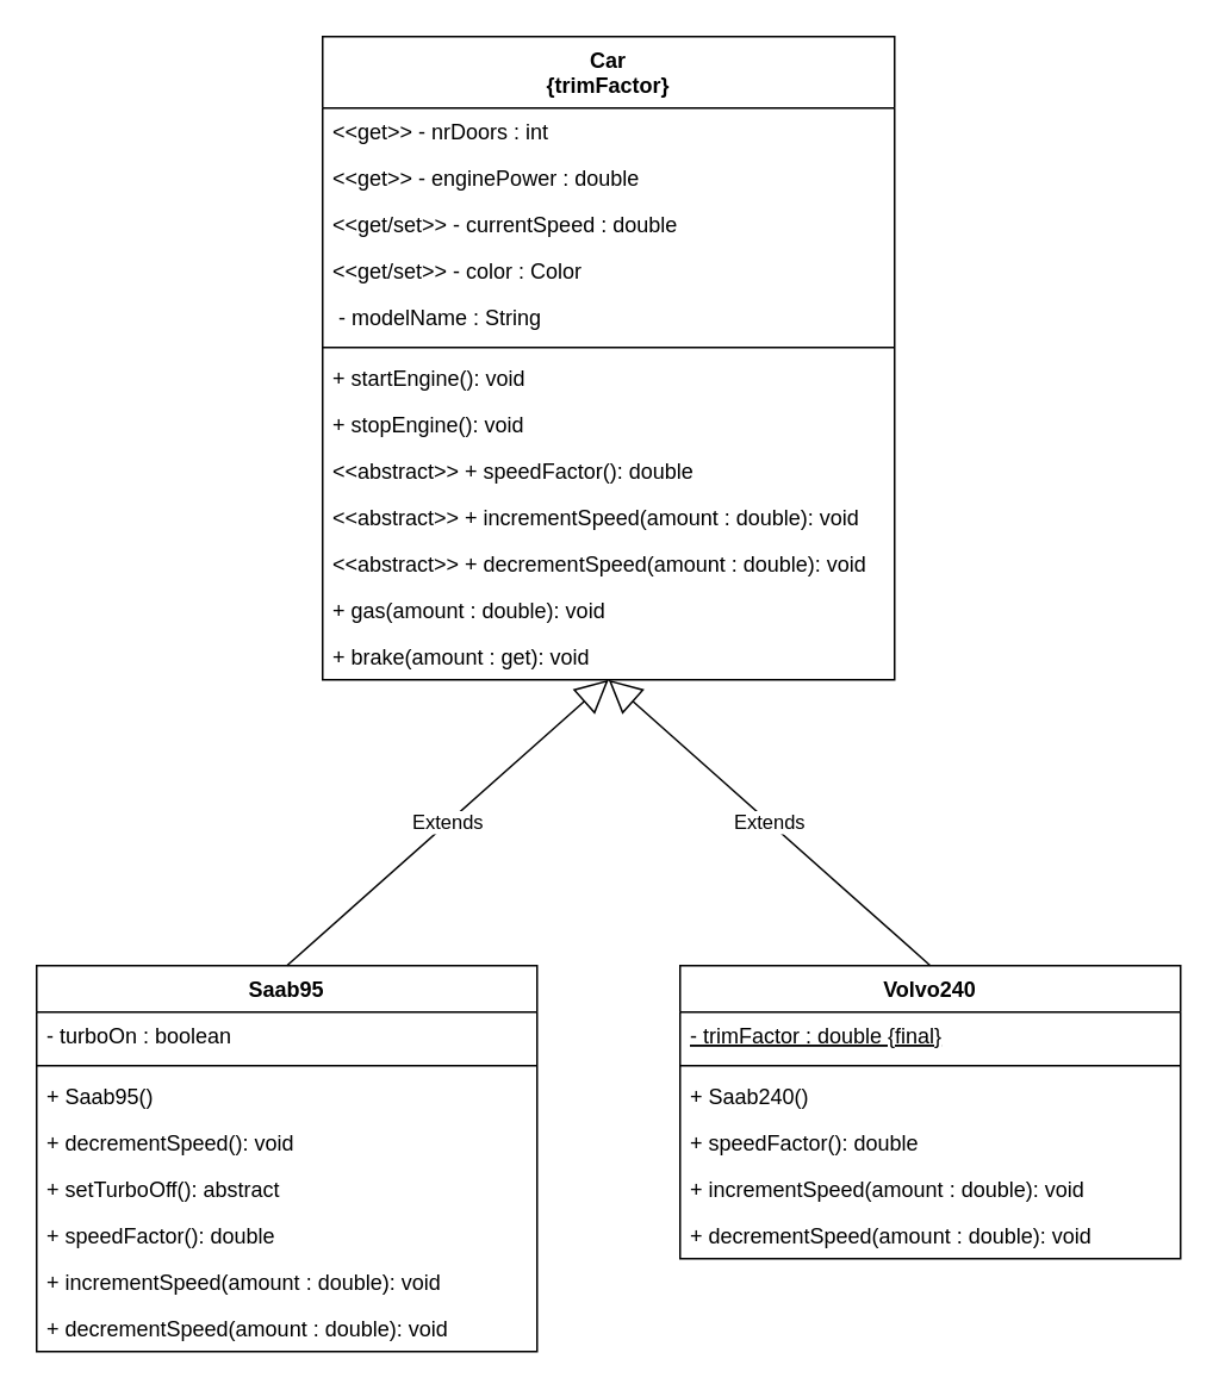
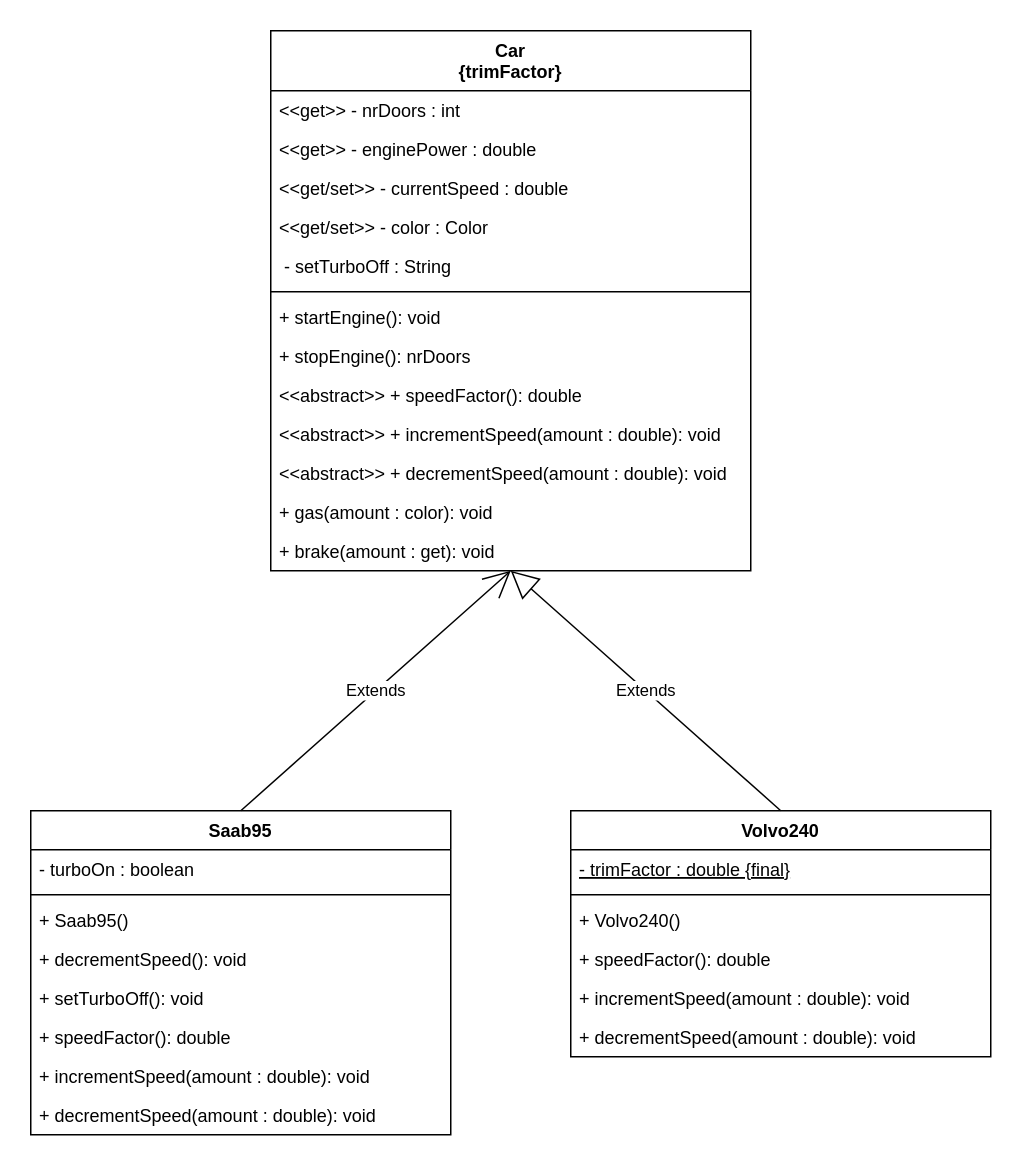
  <mxCell id="0" />
  <mxCell id="1" parent="0" />
  <mxCell id="2" value="Car&#10;{trimFactor}&#10;" style="swimlane;fontStyle=1;align=center;verticalAlign=top;childLayout=stackLayout;horizontal=1;startSize=40;horizontalStack=0;resizeParent=1;resizeParentMax=0;resizeLast=0;collapsible=1;marginBottom=0;" parent="1" vertex="1"><mxGeometry x="180" width="320" height="360" as="geometry" y="20" /></mxCell>
  <mxCell id="3" value="&lt;&lt;get&gt;&gt; - nrDoors : int" style="text;strokeColor=none;fillColor=none;align=left;verticalAlign=top;spacingLeft=4;spacingRight=4;overflow=hidden;rotatable=0;points=[[0,0.5],[1,0.5]];portConstraint=eastwest;" parent="2" vertex="1"><mxGeometry y="40" width="320" height="26" as="geometry" /></mxCell>
  <mxCell id="4" value="&lt;&lt;get&gt;&gt; - enginePower : double" style="text;strokeColor=none;fillColor=none;align=left;verticalAlign=top;spacingLeft=4;spacingRight=4;overflow=hidden;rotatable=0;points=[[0,0.5],[1,0.5]];portConstraint=eastwest;" parent="2" vertex="1"><mxGeometry y="66" width="320" height="26" as="geometry" /></mxCell>
  <mxCell id="5" value="&lt;&lt;get/set&gt;&gt; - currentSpeed : double" style="text;strokeColor=none;fillColor=none;align=left;verticalAlign=top;spacingLeft=4;spacingRight=4;overflow=hidden;rotatable=0;points=[[0,0.5],[1,0.5]];portConstraint=eastwest;" parent="2" vertex="1"><mxGeometry y="92" width="320" height="26" as="geometry" /></mxCell>
  <mxCell id="6" value="&lt;&lt;get/set&gt;&gt; - color : Color" style="text;strokeColor=none;fillColor=none;align=left;verticalAlign=top;spacingLeft=4;spacingRight=4;overflow=hidden;rotatable=0;points=[[0,0.5],[1,0.5]];portConstraint=eastwest;" parent="2" vertex="1"><mxGeometry y="118" width="320" height="26" as="geometry" /></mxCell>
- <mxCell id="7" value=" - modelName : String" style="text;strokeColor=none;fillColor=none;align=left;verticalAlign=top;spacingLeft=4;spacingRight=4;overflow=hidden;rotatable=0;points=[[0,0.5],[1,0.5]];portConstraint=eastwest;" parent="2" vertex="1"><mxGeometry y="144" width="320" height="26" as="geometry" /></mxCell>
+ <mxCell id="7" value=" - setTurboOff : String" style="text;strokeColor=none;fillColor=none;align=left;verticalAlign=top;spacingLeft=4;spacingRight=4;overflow=hidden;rotatable=0;points=[[0,0.5],[1,0.5]];portConstraint=eastwest;" parent="2" vertex="1"><mxGeometry y="144" width="320" height="26" as="geometry" /></mxCell>
  <mxCell id="8" value="" style="line;strokeWidth=1;fillColor=none;align=left;verticalAlign=middle;spacingTop=-1;spacingLeft=3;spacingRight=3;rotatable=0;labelPosition=right;points=[];portConstraint=eastwest;" parent="2" vertex="1"><mxGeometry y="170" width="320" height="8" as="geometry" /></mxCell>
  <mxCell id="9" value="+ startEngine(): void" style="text;strokeColor=none;fillColor=none;align=left;verticalAlign=top;spacingLeft=4;spacingRight=4;overflow=hidden;rotatable=0;points=[[0,0.5],[1,0.5]];portConstraint=eastwest;" parent="2" vertex="1"><mxGeometry y="178" width="320" height="26" as="geometry" /></mxCell>
- <mxCell id="10" value="+ stopEngine(): void" style="text;strokeColor=none;fillColor=none;align=left;verticalAlign=top;spacingLeft=4;spacingRight=4;overflow=hidden;rotatable=0;points=[[0,0.5],[1,0.5]];portConstraint=eastwest;" parent="2" vertex="1"><mxGeometry y="204" width="320" height="26" as="geometry" /></mxCell>
+ <mxCell id="10" value="+ stopEngine(): nrDoors" style="text;strokeColor=none;fillColor=none;align=left;verticalAlign=top;spacingLeft=4;spacingRight=4;overflow=hidden;rotatable=0;points=[[0,0.5],[1,0.5]];portConstraint=eastwest;" parent="2" vertex="1"><mxGeometry y="204" width="320" height="26" as="geometry" /></mxCell>
  <mxCell id="11" value="&lt;&lt;abstract&gt;&gt; + speedFactor(): double" style="text;strokeColor=none;fillColor=none;align=left;verticalAlign=top;spacingLeft=4;spacingRight=4;overflow=hidden;rotatable=0;points=[[0,0.5],[1,0.5]];portConstraint=eastwest;" parent="2" vertex="1"><mxGeometry y="230" width="320" height="26" as="geometry" /></mxCell>
  <mxCell id="12" value="&lt;&lt;abstract&gt;&gt; + incrementSpeed(amount : double): void" style="text;strokeColor=none;fillColor=none;align=left;verticalAlign=top;spacingLeft=4;spacingRight=4;overflow=hidden;rotatable=0;points=[[0,0.5],[1,0.5]];portConstraint=eastwest;" parent="2" vertex="1"><mxGeometry y="256" width="320" height="26" as="geometry" /></mxCell>
  <mxCell id="13" value="&lt;&lt;abstract&gt;&gt; + decrementSpeed(amount : double): void" style="text;strokeColor=none;fillColor=none;align=left;verticalAlign=top;spacingLeft=4;spacingRight=4;overflow=hidden;rotatable=0;points=[[0,0.5],[1,0.5]];portConstraint=eastwest;" parent="2" vertex="1"><mxGeometry y="282" width="320" height="26" as="geometry" /></mxCell>
- <mxCell id="14" value="+ gas(amount : double): void" style="text;strokeColor=none;fillColor=none;align=left;verticalAlign=top;spacingLeft=4;spacingRight=4;overflow=hidden;rotatable=0;points=[[0,0.5],[1,0.5]];portConstraint=eastwest;" parent="2" vertex="1"><mxGeometry y="308" width="320" height="26" as="geometry" /></mxCell>
+ <mxCell id="14" value="+ gas(amount : color): void" style="text;strokeColor=none;fillColor=none;align=left;verticalAlign=top;spacingLeft=4;spacingRight=4;overflow=hidden;rotatable=0;points=[[0,0.5],[1,0.5]];portConstraint=eastwest;" parent="2" vertex="1"><mxGeometry y="308" width="320" height="26" as="geometry" /></mxCell>
  <mxCell id="15" value="+ brake(amount : get): void" style="text;strokeColor=none;fillColor=none;align=left;verticalAlign=top;spacingLeft=4;spacingRight=4;overflow=hidden;rotatable=0;points=[[0,0.5],[1,0.5]];portConstraint=eastwest;" parent="2" vertex="1"><mxGeometry y="334" width="320" height="26" as="geometry" /></mxCell>
  <mxCell id="16" value="Saab95" style="swimlane;fontStyle=1;align=center;verticalAlign=top;childLayout=stackLayout;horizontal=1;startSize=26;horizontalStack=0;resizeParent=1;resizeParentMax=0;resizeLast=0;collapsible=1;marginBottom=0;" parent="1" vertex="1"><mxGeometry x="20" y="540" width="280" height="216" as="geometry" /></mxCell>
  <mxCell id="17" value="- turboOn : boolean" style="text;strokeColor=none;fillColor=none;align=left;verticalAlign=top;spacingLeft=4;spacingRight=4;overflow=hidden;rotatable=0;points=[[0,0.5],[1,0.5]];portConstraint=eastwest;fontStyle=0" parent="16" vertex="1"><mxGeometry y="26" width="280" height="26" as="geometry" /></mxCell>
  <mxCell id="18" value="" style="line;strokeWidth=1;fillColor=none;align=left;verticalAlign=middle;spacingTop=-1;spacingLeft=3;spacingRight=3;rotatable=0;labelPosition=right;points=[];portConstraint=eastwest;" parent="16" vertex="1"><mxGeometry y="52" width="280" height="8" as="geometry" /></mxCell>
  <mxCell id="19" value="+ Saab95()" style="text;strokeColor=none;fillColor=none;align=left;verticalAlign=top;spacingLeft=4;spacingRight=4;overflow=hidden;rotatable=0;points=[[0,0.5],[1,0.5]];portConstraint=eastwest;" parent="16" vertex="1"><mxGeometry y="60" width="280" height="26" as="geometry" /></mxCell>
  <mxCell id="20" value="+ decrementSpeed(): void" style="text;strokeColor=none;fillColor=none;align=left;verticalAlign=top;spacingLeft=4;spacingRight=4;overflow=hidden;rotatable=0;points=[[0,0.5],[1,0.5]];portConstraint=eastwest;" parent="16" vertex="1"><mxGeometry y="86" width="280" height="26" as="geometry" /></mxCell>
- <mxCell id="21" value="+ setTurboOff(): abstract" style="text;strokeColor=none;fillColor=none;align=left;verticalAlign=top;spacingLeft=4;spacingRight=4;overflow=hidden;rotatable=0;points=[[0,0.5],[1,0.5]];portConstraint=eastwest;" parent="16" vertex="1"><mxGeometry y="112" width="280" height="26" as="geometry" /></mxCell>
+ <mxCell id="21" value="+ setTurboOff(): void" style="text;strokeColor=none;fillColor=none;align=left;verticalAlign=top;spacingLeft=4;spacingRight=4;overflow=hidden;rotatable=0;points=[[0,0.5],[1,0.5]];portConstraint=eastwest;" parent="16" vertex="1"><mxGeometry y="112" width="280" height="26" as="geometry" /></mxCell>
  <mxCell id="22" value="+ speedFactor(): double" style="text;strokeColor=none;fillColor=none;align=left;verticalAlign=top;spacingLeft=4;spacingRight=4;overflow=hidden;rotatable=0;points=[[0,0.5],[1,0.5]];portConstraint=eastwest;" parent="16" vertex="1"><mxGeometry y="138" width="280" height="26" as="geometry" /></mxCell>
  <mxCell id="23" value="+ incrementSpeed(amount : double): void" style="text;strokeColor=none;fillColor=none;align=left;verticalAlign=top;spacingLeft=4;spacingRight=4;overflow=hidden;rotatable=0;points=[[0,0.5],[1,0.5]];portConstraint=eastwest;" parent="16" vertex="1"><mxGeometry y="164" width="280" height="26" as="geometry" /></mxCell>
  <mxCell id="24" value="+ decrementSpeed(amount : double): void" style="text;strokeColor=none;fillColor=none;align=left;verticalAlign=top;spacingLeft=4;spacingRight=4;overflow=hidden;rotatable=0;points=[[0,0.5],[1,0.5]];portConstraint=eastwest;" parent="16" vertex="1"><mxGeometry y="190" width="280" height="26" as="geometry" /></mxCell>
  <mxCell id="25" value="Volvo240" style="swimlane;fontStyle=1;align=center;verticalAlign=top;childLayout=stackLayout;horizontal=1;startSize=26;horizontalStack=0;resizeParent=1;resizeParentMax=0;resizeLast=0;collapsible=1;marginBottom=0;" parent="1" vertex="1"><mxGeometry x="380" y="540" width="280" height="164" as="geometry" /></mxCell>
  <mxCell id="26" value="- trimFactor : double {final}" style="text;strokeColor=none;fillColor=none;align=left;verticalAlign=top;spacingLeft=4;spacingRight=4;overflow=hidden;rotatable=0;points=[[0,0.5],[1,0.5]];portConstraint=eastwest;fontStyle=4" parent="25" vertex="1"><mxGeometry y="26" width="280" height="26" as="geometry" /></mxCell>
  <mxCell id="27" value="" style="line;strokeWidth=1;fillColor=none;align=left;verticalAlign=middle;spacingTop=-1;spacingLeft=3;spacingRight=3;rotatable=0;labelPosition=right;points=[];portConstraint=eastwest;" parent="25" vertex="1"><mxGeometry y="52" width="280" height="8" as="geometry" /></mxCell>
- <mxCell id="28" value="+ Saab240()" style="text;strokeColor=none;fillColor=none;align=left;verticalAlign=top;spacingLeft=4;spacingRight=4;overflow=hidden;rotatable=0;points=[[0,0.5],[1,0.5]];portConstraint=eastwest;" parent="25" vertex="1"><mxGeometry y="60" width="280" height="26" as="geometry" /></mxCell>
+ <mxCell id="28" value="+ Volvo240()" style="text;strokeColor=none;fillColor=none;align=left;verticalAlign=top;spacingLeft=4;spacingRight=4;overflow=hidden;rotatable=0;points=[[0,0.5],[1,0.5]];portConstraint=eastwest;" parent="25" vertex="1"><mxGeometry y="60" width="280" height="26" as="geometry" /></mxCell>
  <mxCell id="29" value="+ speedFactor(): double" style="text;strokeColor=none;fillColor=none;align=left;verticalAlign=top;spacingLeft=4;spacingRight=4;overflow=hidden;rotatable=0;points=[[0,0.5],[1,0.5]];portConstraint=eastwest;" parent="25" vertex="1"><mxGeometry y="86" width="280" height="26" as="geometry" /></mxCell>
  <mxCell id="30" value="+ incrementSpeed(amount : double): void" style="text;strokeColor=none;fillColor=none;align=left;verticalAlign=top;spacingLeft=4;spacingRight=4;overflow=hidden;rotatable=0;points=[[0,0.5],[1,0.5]];portConstraint=eastwest;" parent="25" vertex="1"><mxGeometry y="112" width="280" height="26" as="geometry" /></mxCell>
  <mxCell id="31" value="+ decrementSpeed(amount : double): void" style="text;strokeColor=none;fillColor=none;align=left;verticalAlign=top;spacingLeft=4;spacingRight=4;overflow=hidden;rotatable=0;points=[[0,0.5],[1,0.5]];portConstraint=eastwest;" parent="25" vertex="1"><mxGeometry y="138" width="280" height="26" as="geometry" /></mxCell>
- <mxCell id="32" value="Extends" style="endArrow=block;endSize=16;endFill=0;html=1;exitX=0.5;exitY=0;exitDx=0;exitDy=0;entryX=0.5;entryY=1;entryDx=0;entryDy=0;entryPerimeter=0;" parent="1" source="16" target="15" edge="1"><mxGeometry width="160" relative="1" as="geometry"><mxPoint x="300" y="550" as="sourcePoint" /><mxPoint x="340" y="390" as="targetPoint" /></mxGeometry></mxCell>
+ <mxCell id="32" value="Extends" style="endArrow=open;endSize=16;endFill=0;html=1;exitX=0.5;exitY=0;exitDx=0;exitDy=0;entryX=0.5;entryY=1;entryDx=0;entryDy=0;entryPerimeter=0;" parent="1" source="16" target="15" edge="1"><mxGeometry width="160" relative="1" as="geometry"><mxPoint x="300" y="550" as="sourcePoint" /><mxPoint x="340" y="390" as="targetPoint" /></mxGeometry></mxCell>
  <mxCell id="33" value="Extends" style="endArrow=block;endSize=16;endFill=0;html=1;exitX=0.5;exitY=0;exitDx=0;exitDy=0;" parent="1" source="25" edge="1"><mxGeometry width="160" relative="1" as="geometry"><mxPoint x="300" y="550" as="sourcePoint" /><mxPoint x="340" y="380" as="targetPoint" /></mxGeometry></mxCell>
